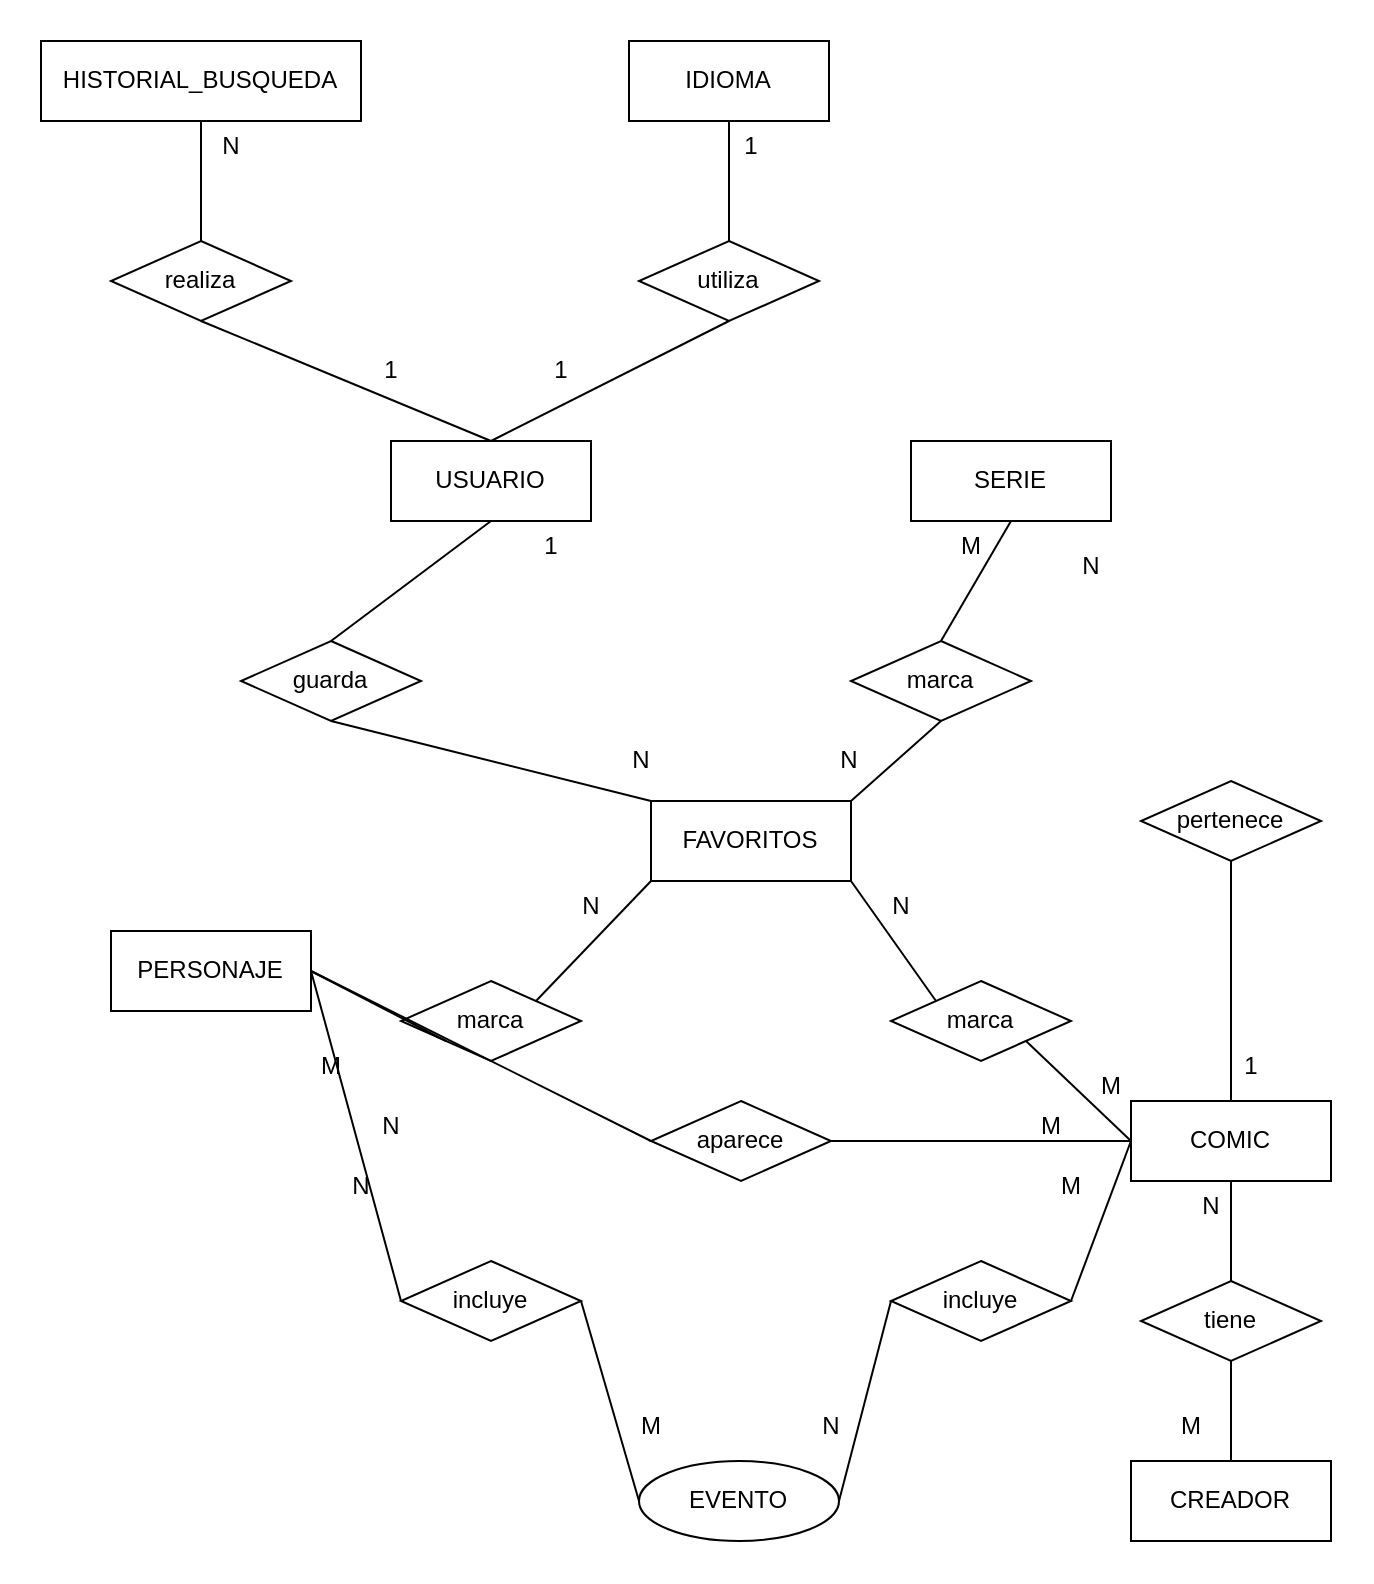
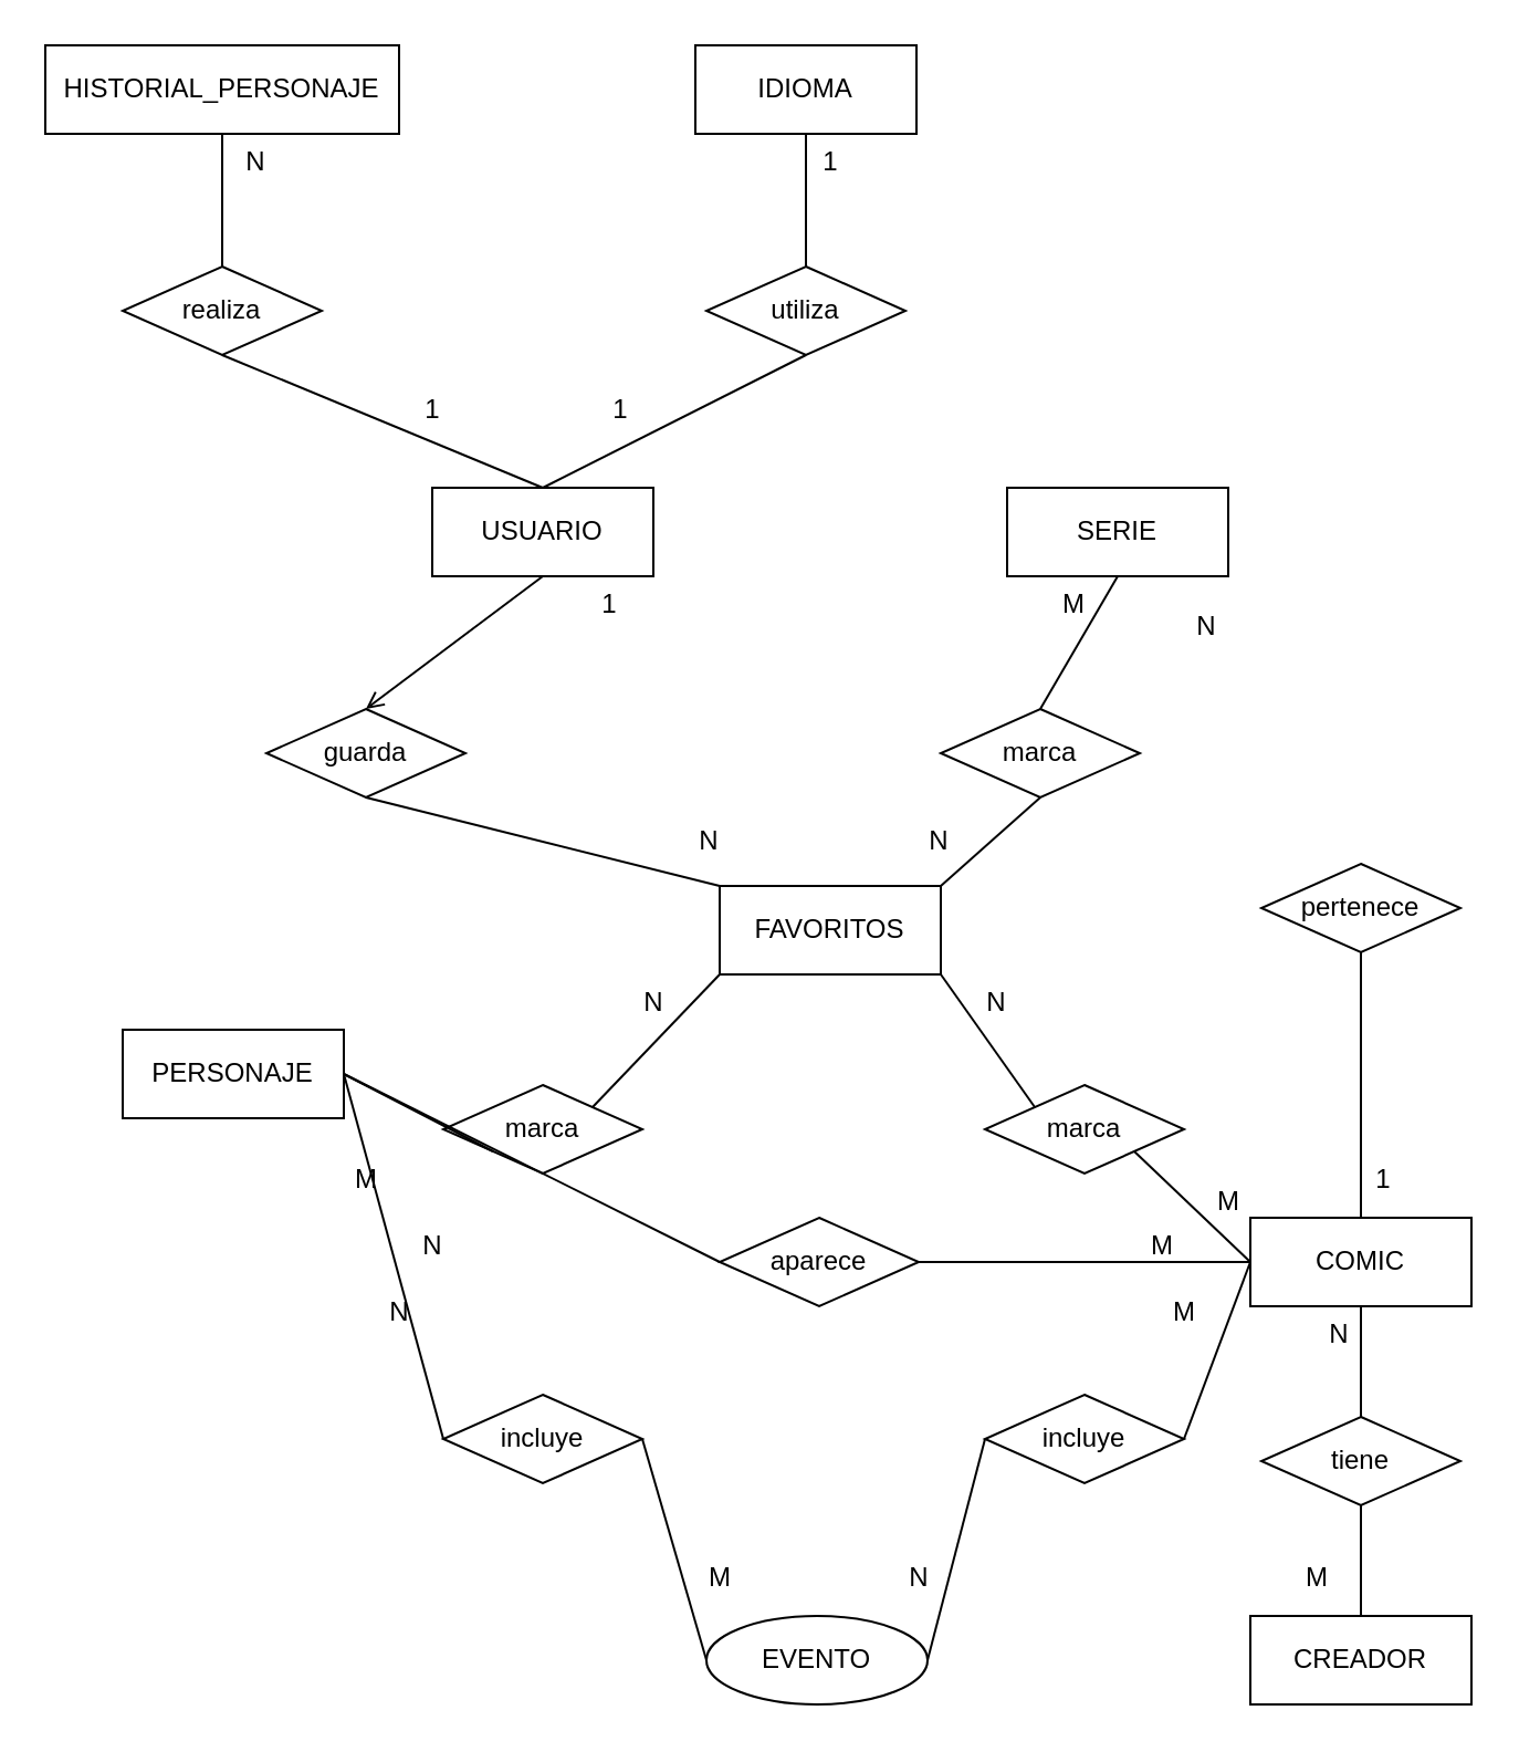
  <mxCell id="0" />
  <mxCell id="1" parent="0" />
  <mxCell id="2" value="EVENTO" style="ellipse;whiteSpace=wrap;html=1;align=center;" parent="1" vertex="1"><mxGeometry x="319" y="730" width="100" height="40" as="geometry" /></mxCell>
  <mxCell id="3" value="COMIC" style="whiteSpace=wrap;html=1;align=center;" parent="1" vertex="1"><mxGeometry x="565" y="550" width="100" height="40" as="geometry" /></mxCell>
  <mxCell id="4" value="SERIE" style="whiteSpace=wrap;html=1;align=center;" parent="1" vertex="1"><mxGeometry x="455" y="220" width="100" height="40" as="geometry" /></mxCell>
  <mxCell id="5" value="PERSONAJE" style="whiteSpace=wrap;html=1;align=center;" parent="1" vertex="1"><mxGeometry x="55" y="465" width="100" height="40" as="geometry" /></mxCell>
  <mxCell id="6" value="USUARIO" style="whiteSpace=wrap;html=1;align=center;" parent="1" vertex="1"><mxGeometry x="195" y="220" width="100" height="40" as="geometry" /></mxCell>
  <mxCell id="7" value="IDIOMA" style="whiteSpace=wrap;html=1;align=center;" parent="1" vertex="1"><mxGeometry x="314" y="20" width="100" height="40" as="geometry" /></mxCell>
  <mxCell id="8" value="CREADOR" style="whiteSpace=wrap;html=1;align=center;" parent="1" vertex="1"><mxGeometry x="565" y="730" width="100" height="40" as="geometry" /></mxCell>
- <mxCell id="9" value="HISTORIAL_BUSQUEDA" style="whiteSpace=wrap;html=1;align=center;" parent="1" vertex="1"><mxGeometry x="20" y="20" width="160" height="40" as="geometry" /></mxCell>
+ <mxCell id="9" value="HISTORIAL_PERSONAJE" style="whiteSpace=wrap;html=1;align=center;" parent="1" vertex="1"><mxGeometry x="20" y="20" width="160" height="40" as="geometry" /></mxCell>
  <mxCell id="10" value="FAVORITOS" style="whiteSpace=wrap;html=1;align=center;" parent="1" vertex="1"><mxGeometry x="325" y="400" width="100" height="40" as="geometry" /></mxCell>
  <mxCell id="11" value="&lt;span style=&quot;font-weight: normal;&quot;&gt;guarda&lt;/span&gt;" style="shape=rhombus;perimeter=rhombusPerimeter;whiteSpace=wrap;html=1;align=center;fontStyle=1" vertex="1" parent="1"><mxGeometry x="120" y="320" width="90" height="40" as="geometry" /></mxCell>
  <mxCell id="12" value="" style="endArrow=none;html=1;rounded=0;exitX=0.5;exitY=1;exitDx=0;exitDy=0;entryX=0;entryY=0;entryDx=0;entryDy=0;" edge="1" parent="1" source="11" target="10"><mxGeometry relative="1" as="geometry"><mxPoint x="235" y="410" as="sourcePoint" /><mxPoint x="395" y="410" as="targetPoint" /></mxGeometry></mxCell>
- <mxCell id="13" value="" style="endArrow=none;html=1;rounded=0;exitX=0.5;exitY=1;exitDx=0;exitDy=0;entryX=0.5;entryY=0;entryDx=0;entryDy=0;" edge="1" parent="1" source="6" target="11"><mxGeometry relative="1" as="geometry"><mxPoint x="300" y="360" as="sourcePoint" /><mxPoint x="335" y="430" as="targetPoint" /></mxGeometry></mxCell>
+ <mxCell id="13" value="" style="endArrow=open;html=1;rounded=0;exitX=0.5;exitY=1;exitDx=0;exitDy=0;entryX=0.5;entryY=0;entryDx=0;entryDy=0;" edge="1" parent="1" source="6" target="11"><mxGeometry relative="1" as="geometry"><mxPoint x="300" y="360" as="sourcePoint" /><mxPoint x="335" y="430" as="targetPoint" /></mxGeometry></mxCell>
  <mxCell id="14" value="marca" style="shape=rhombus;perimeter=rhombusPerimeter;whiteSpace=wrap;html=1;align=center;" vertex="1" parent="1"><mxGeometry x="425" y="320" width="90" height="40" as="geometry" /></mxCell>
  <mxCell id="15" value="marca" style="shape=rhombus;perimeter=rhombusPerimeter;whiteSpace=wrap;html=1;align=center;" vertex="1" parent="1"><mxGeometry x="200" y="490" width="90" height="40" as="geometry" /></mxCell>
  <mxCell id="16" value="marca" style="shape=rhombus;perimeter=rhombusPerimeter;whiteSpace=wrap;html=1;align=center;" vertex="1" parent="1"><mxGeometry x="445" y="490" width="90" height="40" as="geometry" /></mxCell>
  <mxCell id="17" value="" style="endArrow=none;html=1;rounded=0;exitX=0;exitY=1;exitDx=0;exitDy=0;entryX=1;entryY=0;entryDx=0;entryDy=0;" edge="1" parent="1" source="10" target="15"><mxGeometry relative="1" as="geometry"><mxPoint x="290" y="370" as="sourcePoint" /><mxPoint x="335" y="430" as="targetPoint" /></mxGeometry></mxCell>
  <mxCell id="18" value="" style="endArrow=none;html=1;rounded=0;exitX=1;exitY=0.5;exitDx=0;exitDy=0;entryX=0;entryY=1;entryDx=0;entryDy=0;" edge="1" parent="1" source="5" target="15"><mxGeometry relative="1" as="geometry"><mxPoint x="335" y="450" as="sourcePoint" /><mxPoint x="278" y="510" as="targetPoint" /></mxGeometry></mxCell>
  <mxCell id="19" value="" style="endArrow=none;html=1;rounded=0;exitX=1;exitY=1;exitDx=0;exitDy=0;entryX=0;entryY=0;entryDx=0;entryDy=0;" edge="1" parent="1" source="10" target="16"><mxGeometry relative="1" as="geometry"><mxPoint x="335" y="450" as="sourcePoint" /><mxPoint x="505" y="460" as="targetPoint" /></mxGeometry></mxCell>
  <mxCell id="20" value="" style="endArrow=none;html=1;rounded=0;entryX=1;entryY=1;entryDx=0;entryDy=0;exitX=0;exitY=0.5;exitDx=0;exitDy=0;" edge="1" parent="1" source="3" target="16"><mxGeometry relative="1" as="geometry"><mxPoint x="555" y="580" as="sourcePoint" /><mxPoint x="500" y="500" as="targetPoint" /></mxGeometry></mxCell>
  <mxCell id="21" value="" style="endArrow=none;html=1;rounded=0;exitX=0.5;exitY=1;exitDx=0;exitDy=0;entryX=1;entryY=0;entryDx=0;entryDy=0;" edge="1" parent="1" source="14" target="10"><mxGeometry relative="1" as="geometry"><mxPoint x="290" y="370" as="sourcePoint" /><mxPoint x="335" y="410" as="targetPoint" /></mxGeometry></mxCell>
  <mxCell id="22" value="" style="endArrow=none;html=1;rounded=0;entryX=0.5;entryY=0;entryDx=0;entryDy=0;exitX=0.5;exitY=1;exitDx=0;exitDy=0;" edge="1" parent="1" source="4" target="14"><mxGeometry relative="1" as="geometry"><mxPoint x="515" y="300" as="sourcePoint" /><mxPoint x="435" y="410" as="targetPoint" /></mxGeometry></mxCell>
  <mxCell id="23" value="incluye" style="shape=rhombus;perimeter=rhombusPerimeter;whiteSpace=wrap;html=1;align=center;" vertex="1" parent="1"><mxGeometry x="200" y="630" width="90" height="40" as="geometry" /></mxCell>
  <mxCell id="24" value="incluye" style="shape=rhombus;perimeter=rhombusPerimeter;whiteSpace=wrap;html=1;align=center;" vertex="1" parent="1"><mxGeometry x="445" y="630" width="90" height="40" as="geometry" /></mxCell>
  <mxCell id="25" value="" style="endArrow=none;html=1;rounded=0;entryX=1;entryY=0.5;entryDx=0;entryDy=0;exitX=0;exitY=0.5;exitDx=0;exitDy=0;" edge="1" parent="1" source="3" target="24"><mxGeometry relative="1" as="geometry"><mxPoint x="575" y="580" as="sourcePoint" /><mxPoint x="523" y="530" as="targetPoint" /></mxGeometry></mxCell>
  <mxCell id="26" value="" style="endArrow=none;html=1;rounded=0;entryX=1;entryY=0.5;entryDx=0;entryDy=0;exitX=0;exitY=0.5;exitDx=0;exitDy=0;" edge="1" parent="1" source="24" target="2"><mxGeometry relative="1" as="geometry"><mxPoint x="575" y="580" as="sourcePoint" /><mxPoint x="545" y="660" as="targetPoint" /></mxGeometry></mxCell>
  <mxCell id="27" value="" style="endArrow=none;html=1;rounded=0;entryX=0;entryY=0.5;entryDx=0;entryDy=0;exitX=1;exitY=0.5;exitDx=0;exitDy=0;" edge="1" parent="1" source="23" target="2"><mxGeometry relative="1" as="geometry"><mxPoint x="455" y="660" as="sourcePoint" /><mxPoint x="429" y="760" as="targetPoint" /></mxGeometry></mxCell>
  <mxCell id="28" value="" style="endArrow=none;html=1;rounded=0;entryX=0;entryY=0.5;entryDx=0;entryDy=0;exitX=1;exitY=0.5;exitDx=0;exitDy=0;" edge="1" parent="1" source="5" target="23"><mxGeometry relative="1" as="geometry"><mxPoint x="300" y="660" as="sourcePoint" /><mxPoint x="329" y="760" as="targetPoint" /></mxGeometry></mxCell>
  <mxCell id="29" value="&lt;span style=&quot;font-weight: normal;&quot;&gt;realiza&lt;/span&gt;" style="shape=rhombus;perimeter=rhombusPerimeter;whiteSpace=wrap;html=1;align=center;fontStyle=1" vertex="1" parent="1"><mxGeometry x="55" y="120" width="90" height="40" as="geometry" /></mxCell>
  <mxCell id="30" value="&lt;span style=&quot;font-weight: normal;&quot;&gt;utiliza&lt;/span&gt;" style="shape=rhombus;perimeter=rhombusPerimeter;whiteSpace=wrap;html=1;align=center;fontStyle=1" vertex="1" parent="1"><mxGeometry x="319" y="120" width="90" height="40" as="geometry" /></mxCell>
  <mxCell id="31" value="" style="endArrow=none;html=1;rounded=0;exitX=0.5;exitY=1;exitDx=0;exitDy=0;entryX=0.5;entryY=0;entryDx=0;entryDy=0;" edge="1" parent="1" source="30" target="6"><mxGeometry relative="1" as="geometry"><mxPoint x="255" y="270" as="sourcePoint" /><mxPoint x="290" y="330" as="targetPoint" /></mxGeometry></mxCell>
  <mxCell id="32" value="" style="endArrow=none;html=1;rounded=0;exitX=0.5;exitY=1;exitDx=0;exitDy=0;entryX=0.5;entryY=0;entryDx=0;entryDy=0;" edge="1" parent="1" source="29" target="6"><mxGeometry relative="1" as="geometry"><mxPoint x="320" y="170" as="sourcePoint" /><mxPoint x="235" y="190" as="targetPoint" /></mxGeometry></mxCell>
  <mxCell id="33" value="" style="endArrow=none;html=1;rounded=0;exitX=0.5;exitY=1;exitDx=0;exitDy=0;entryX=0.5;entryY=0;entryDx=0;entryDy=0;" edge="1" parent="1" source="9" target="29"><mxGeometry relative="1" as="geometry"><mxPoint x="110" y="170" as="sourcePoint" /><mxPoint x="255" y="230" as="targetPoint" /></mxGeometry></mxCell>
  <mxCell id="34" value="" style="endArrow=none;html=1;rounded=0;exitX=0.5;exitY=1;exitDx=0;exitDy=0;entryX=0.5;entryY=0;entryDx=0;entryDy=0;" edge="1" parent="1" source="7" target="30"><mxGeometry relative="1" as="geometry"><mxPoint x="95" y="70" as="sourcePoint" /><mxPoint x="110" y="130" as="targetPoint" /></mxGeometry></mxCell>
  <mxCell id="35" value="pertenece" style="shape=rhombus;perimeter=rhombusPerimeter;whiteSpace=wrap;html=1;align=center;" vertex="1" parent="1"><mxGeometry x="570" y="390" width="90" height="40" as="geometry" /></mxCell>
  <mxCell id="36" value="" style="endArrow=none;html=1;rounded=0;entryX=0.5;entryY=1;entryDx=0;entryDy=0;exitX=0.5;exitY=0;exitDx=0;exitDy=0;" edge="1" parent="1" source="3" target="35"><mxGeometry relative="1" as="geometry"><mxPoint x="515" y="270" as="sourcePoint" /><mxPoint x="630" y="380" as="targetPoint" /></mxGeometry></mxCell>
  <mxCell id="37" value="aparece" style="shape=rhombus;perimeter=rhombusPerimeter;whiteSpace=wrap;html=1;align=center;" vertex="1" parent="1"><mxGeometry x="325" y="550" width="90" height="40" as="geometry" /></mxCell>
  <mxCell id="38" value="" style="endArrow=none;html=1;rounded=0;exitX=1;exitY=0.5;exitDx=0;exitDy=0;entryX=0;entryY=0.5;entryDx=0;entryDy=0;" edge="1" parent="1" source="5" target="37"><mxGeometry relative="1" as="geometry"><mxPoint x="165" y="580" as="sourcePoint" /><mxPoint x="233" y="530" as="targetPoint" /></mxGeometry></mxCell>
  <mxCell id="39" value="" style="endArrow=none;html=1;rounded=0;exitX=0;exitY=0.5;exitDx=0;exitDy=0;entryX=1;entryY=0.5;entryDx=0;entryDy=0;" edge="1" parent="1" source="3" target="37"><mxGeometry relative="1" as="geometry"><mxPoint x="165" y="580" as="sourcePoint" /><mxPoint x="334" y="590" as="targetPoint" /></mxGeometry></mxCell>
  <mxCell id="40" value="tiene" style="shape=rhombus;perimeter=rhombusPerimeter;whiteSpace=wrap;html=1;align=center;" vertex="1" parent="1"><mxGeometry x="570" y="640" width="90" height="40" as="geometry" /></mxCell>
  <mxCell id="41" value="" style="endArrow=none;html=1;rounded=0;entryX=0.5;entryY=1;entryDx=0;entryDy=0;exitX=0.5;exitY=0;exitDx=0;exitDy=0;" edge="1" parent="1" source="40" target="3"><mxGeometry relative="1" as="geometry"><mxPoint x="625" y="560" as="sourcePoint" /><mxPoint x="625" y="440" as="targetPoint" /></mxGeometry></mxCell>
  <mxCell id="42" value="" style="endArrow=none;html=1;rounded=0;entryX=0.5;entryY=0;entryDx=0;entryDy=0;exitX=0.5;exitY=1;exitDx=0;exitDy=0;" edge="1" parent="1" source="40" target="8"><mxGeometry relative="1" as="geometry"><mxPoint x="620" y="660" as="sourcePoint" /><mxPoint x="625" y="600" as="targetPoint" /></mxGeometry></mxCell>
  <mxCell id="43" value="1" style="text;html=1;align=center;verticalAlign=middle;resizable=0;points=[];autosize=1;strokeColor=none;fillColor=none;" vertex="1" parent="1"><mxGeometry x="265" y="170" width="30" height="30" as="geometry" /></mxCell>
  <mxCell id="44" value="1" style="text;html=1;align=center;verticalAlign=middle;resizable=0;points=[];autosize=1;strokeColor=none;fillColor=none;" vertex="1" parent="1"><mxGeometry x="360" y="58" width="30" height="30" as="geometry" /></mxCell>
  <mxCell id="45" value="1" style="text;html=1;align=center;verticalAlign=middle;resizable=0;points=[];autosize=1;strokeColor=none;fillColor=none;" vertex="1" parent="1"><mxGeometry x="180" y="170" width="30" height="30" as="geometry" /></mxCell>
  <mxCell id="46" value="N" style="text;html=1;align=center;verticalAlign=middle;resizable=0;points=[];autosize=1;strokeColor=none;fillColor=none;" vertex="1" parent="1"><mxGeometry x="100" y="58" width="30" height="30" as="geometry" /></mxCell>
  <mxCell id="47" value="1" style="text;html=1;align=center;verticalAlign=middle;resizable=0;points=[];autosize=1;strokeColor=none;fillColor=none;" vertex="1" parent="1"><mxGeometry x="260" y="258" width="30" height="30" as="geometry" /></mxCell>
  <mxCell id="48" value="N" style="text;html=1;align=center;verticalAlign=middle;resizable=0;points=[];autosize=1;strokeColor=none;fillColor=none;" vertex="1" parent="1"><mxGeometry x="305" y="364.5" width="30" height="30" as="geometry" /></mxCell>
  <mxCell id="49" value="N" style="text;html=1;align=center;verticalAlign=middle;resizable=0;points=[];autosize=1;strokeColor=none;fillColor=none;" vertex="1" parent="1"><mxGeometry x="280" y="438" width="30" height="30" as="geometry" /></mxCell>
  <mxCell id="50" value="N" style="text;html=1;align=center;verticalAlign=middle;resizable=0;points=[];autosize=1;strokeColor=none;fillColor=none;" vertex="1" parent="1"><mxGeometry x="435" y="438" width="30" height="30" as="geometry" /></mxCell>
  <mxCell id="51" value="N" style="text;html=1;align=center;verticalAlign=middle;resizable=0;points=[];autosize=1;strokeColor=none;fillColor=none;" vertex="1" parent="1"><mxGeometry x="409" y="365" width="30" height="30" as="geometry" /></mxCell>
  <mxCell id="52" value="M" style="text;html=1;align=center;verticalAlign=middle;resizable=0;points=[];autosize=1;strokeColor=none;fillColor=none;" vertex="1" parent="1"><mxGeometry x="470" y="258" width="30" height="30" as="geometry" /></mxCell>
  <mxCell id="53" value="M" style="text;html=1;align=center;verticalAlign=middle;resizable=0;points=[];autosize=1;strokeColor=none;fillColor=none;" vertex="1" parent="1"><mxGeometry x="540" y="528" width="30" height="30" as="geometry" /></mxCell>
  <mxCell id="54" value="M" style="text;html=1;align=center;verticalAlign=middle;resizable=0;points=[];autosize=1;strokeColor=none;fillColor=none;" vertex="1" parent="1"><mxGeometry x="150" y="518" width="30" height="30" as="geometry" /></mxCell>
  <mxCell id="55" value="N" style="text;html=1;align=center;verticalAlign=middle;resizable=0;points=[];autosize=1;strokeColor=none;fillColor=none;" vertex="1" parent="1"><mxGeometry x="180" y="548" width="30" height="30" as="geometry" /></mxCell>
  <mxCell id="56" value="M" style="text;html=1;align=center;verticalAlign=middle;resizable=0;points=[];autosize=1;strokeColor=none;fillColor=none;" vertex="1" parent="1"><mxGeometry x="510" y="548" width="30" height="30" as="geometry" /></mxCell>
  <mxCell id="57" value="N" style="text;html=1;align=center;verticalAlign=middle;resizable=0;points=[];autosize=1;strokeColor=none;fillColor=none;" vertex="1" parent="1"><mxGeometry x="165" y="578" width="30" height="30" as="geometry" /></mxCell>
  <mxCell id="58" value="M" style="text;html=1;align=center;verticalAlign=middle;resizable=0;points=[];autosize=1;strokeColor=none;fillColor=none;" vertex="1" parent="1"><mxGeometry x="310" y="698" width="30" height="30" as="geometry" /></mxCell>
  <mxCell id="59" value="N" style="text;html=1;align=center;verticalAlign=middle;resizable=0;points=[];autosize=1;strokeColor=none;fillColor=none;" vertex="1" parent="1"><mxGeometry x="400" y="698" width="30" height="30" as="geometry" /></mxCell>
  <mxCell id="60" value="M" style="text;html=1;align=center;verticalAlign=middle;resizable=0;points=[];autosize=1;strokeColor=none;fillColor=none;" vertex="1" parent="1"><mxGeometry x="520" y="578" width="30" height="30" as="geometry" /></mxCell>
  <mxCell id="61" value="N" style="text;html=1;align=center;verticalAlign=middle;resizable=0;points=[];autosize=1;strokeColor=none;fillColor=none;" vertex="1" parent="1"><mxGeometry x="590" y="588" width="30" height="30" as="geometry" /></mxCell>
  <mxCell id="62" value="M" style="text;html=1;align=center;verticalAlign=middle;resizable=0;points=[];autosize=1;strokeColor=none;fillColor=none;" vertex="1" parent="1"><mxGeometry x="580" y="698" width="30" height="30" as="geometry" /></mxCell>
  <mxCell id="63" value="1" style="text;html=1;align=center;verticalAlign=middle;resizable=0;points=[];autosize=1;strokeColor=none;fillColor=none;" vertex="1" parent="1"><mxGeometry x="610" y="518" width="30" height="30" as="geometry" /></mxCell>
  <mxCell id="64" value="N" style="text;html=1;align=center;verticalAlign=middle;resizable=0;points=[];autosize=1;strokeColor=none;fillColor=none;" vertex="1" parent="1"><mxGeometry x="530" y="268" width="30" height="30" as="geometry" /></mxCell>
